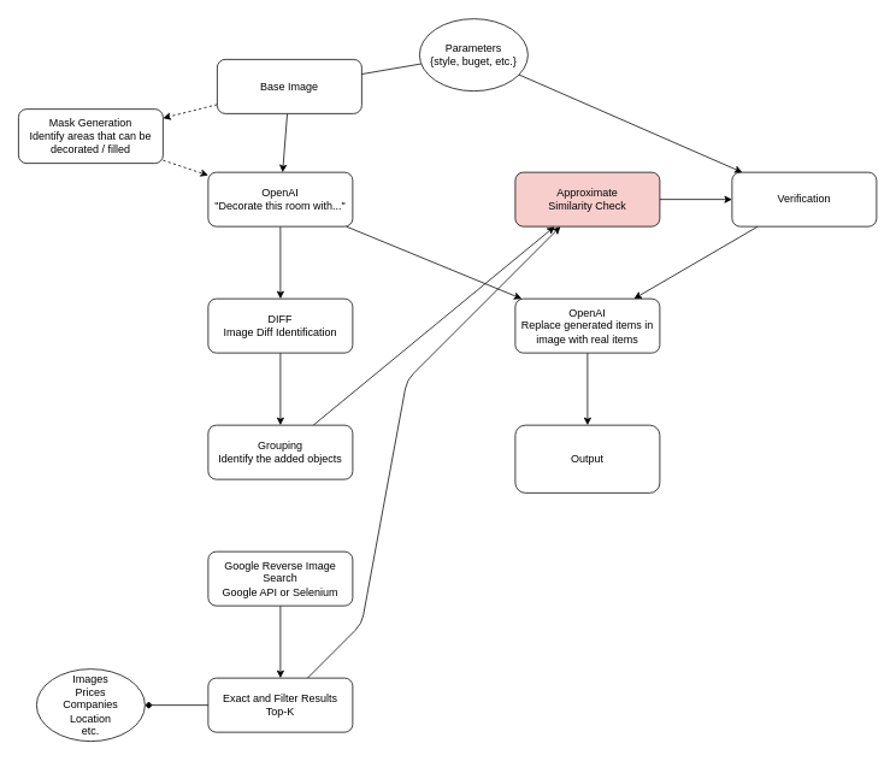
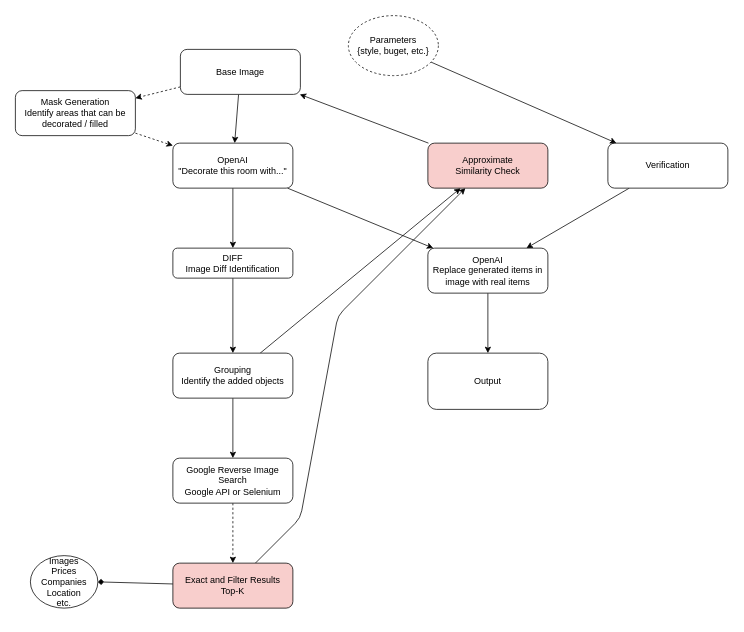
  <mxCell id="0" />
  <mxCell id="1" parent="0" />
  <mxCell id="2" style="edgeStyle=none;html=1;" edge="1" parent="1" source="4" target="9"><mxGeometry relative="1" as="geometry" /></mxCell>
  <mxCell id="3" style="edgeStyle=none;html=1;dashed=1;" edge="1" parent="1" source="4" target="6"><mxGeometry relative="1" as="geometry" /></mxCell>
  <mxCell id="4" value="Base Image" style="rounded=1;whiteSpace=wrap;html=1;" vertex="1" parent="1"><mxGeometry x="240" y="65" width="160" height="60" as="geometry" /></mxCell>
  <mxCell id="5" style="edgeStyle=none;html=1;dashed=1;" edge="1" parent="1" source="6" target="9"><mxGeometry relative="1" as="geometry" /></mxCell>
  <mxCell id="6" value="Mask Generation&lt;div&gt;Identify areas that can be decorated / filled&lt;/div&gt;" style="rounded=1;whiteSpace=wrap;html=1;" vertex="1" parent="1"><mxGeometry x="20" y="120" width="160" height="60" as="geometry" /></mxCell>
  <mxCell id="7" style="edgeStyle=none;html=1;" edge="1" parent="1" source="9" target="11"><mxGeometry relative="1" as="geometry" /></mxCell>
  <mxCell id="8" style="edgeStyle=none;html=1;" edge="1" parent="1" source="9" target="29"><mxGeometry relative="1" as="geometry" /></mxCell>
  <mxCell id="9" value="OpenAI&lt;div&gt;&quot;Decorate this room with...&quot;&lt;/div&gt;" style="rounded=1;whiteSpace=wrap;html=1;" vertex="1" parent="1"><mxGeometry x="230" y="190" width="160" height="60" as="geometry" /></mxCell>
  <mxCell id="10" style="edgeStyle=none;html=1;" edge="1" parent="1" source="11" target="14"><mxGeometry relative="1" as="geometry" /></mxCell>
- <mxCell id="11" value="&lt;div&gt;DIFF&lt;/div&gt;Image Diff Identification" style="rounded=1;whiteSpace=wrap;html=1;" vertex="1" parent="1"><mxGeometry x="230" y="330" width="160" height="60" as="geometry" /></mxCell>
+ <mxCell id="11" value="&lt;div&gt;DIFF&lt;/div&gt;Image Diff Identification" style="rounded=1;whiteSpace=wrap;html=1;" vertex="1" parent="1"><mxGeometry x="230" y="330" width="160" height="40" as="geometry" /></mxCell>
+ <mxCell id="12" style="edgeStyle=none;html=1;" edge="1" parent="1" source="14" target="16"><mxGeometry relative="1" as="geometry" /></mxCell>
  <mxCell id="13" style="edgeStyle=none;html=1;" edge="1" parent="1" source="14" target="22"><mxGeometry relative="1" as="geometry" /></mxCell>
  <mxCell id="14" value="Grouping&lt;div&gt;&lt;div&gt;&lt;/div&gt;&lt;div&gt;Identify the added objects&lt;/div&gt;&lt;/div&gt;" style="rounded=1;whiteSpace=wrap;html=1;" vertex="1" parent="1"><mxGeometry x="230" y="470" width="160" height="60" as="geometry" /></mxCell>
- <mxCell id="15" style="edgeStyle=none;html=1;" edge="1" parent="1" source="16" target="19"><mxGeometry relative="1" as="geometry" /></mxCell>
+ <mxCell id="15" style="edgeStyle=none;html=1;dashed=1;" edge="1" parent="1" source="16" target="19"><mxGeometry relative="1" as="geometry" /></mxCell>
  <mxCell id="16" value="Google Reverse Image Search&lt;div&gt;Google API or Selenium&lt;/div&gt;" style="rounded=1;whiteSpace=wrap;html=1;" vertex="1" parent="1"><mxGeometry x="230" y="610" width="160" height="60" as="geometry" /></mxCell>
  <mxCell id="17" style="edgeStyle=none;html=1;entryX=1;entryY=0.5;entryDx=0;entryDy=0;endArrow=diamond;" edge="1" parent="1" source="19" target="20"><mxGeometry relative="1" as="geometry" /></mxCell>
  <mxCell id="18" style="edgeStyle=none;html=1;" edge="1" parent="1" source="19" target="22"><mxGeometry relative="1" as="geometry"><Array as="points"><mxPoint x="400" y="690" /><mxPoint x="450" y="420" /></Array></mxGeometry></mxCell>
- <mxCell id="19" value="Exact and Filter Results&lt;div&gt;&lt;span style=&quot;background-color: transparent;&quot;&gt;Top-K&lt;/span&gt;&lt;br&gt;&lt;/div&gt;" style="rounded=1;whiteSpace=wrap;html=1;" vertex="1" parent="1"><mxGeometry x="230" y="750" width="160" height="60" as="geometry" /></mxCell>
- <mxCell id="20" value="Images&lt;div&gt;Prices&lt;/div&gt;&lt;div&gt;Companies&lt;/div&gt;&lt;div&gt;Location&lt;/div&gt;&lt;div&gt;etc.&lt;/div&gt;" style="ellipse;whiteSpace=wrap;html=1;" vertex="1" parent="1"><mxGeometry x="40" y="740" width="120" height="80" as="geometry" /></mxCell>
- <mxCell id="21" style="edgeStyle=none;html=1;" edge="1" parent="1" source="22" target="24"><mxGeometry relative="1" as="geometry" /></mxCell>
+ <mxCell id="19" value="Exact and Filter Results&lt;div&gt;&lt;span style=&quot;background-color: transparent;&quot;&gt;Top-K&lt;/span&gt;&lt;br&gt;&lt;/div&gt;" style="rounded=1;whiteSpace=wrap;html=1;fillColor=#f8cecc;" vertex="1" parent="1"><mxGeometry x="230" y="750" width="160" height="60" as="geometry" /></mxCell>
+ <mxCell id="20" value="Images&lt;div&gt;Prices&lt;/div&gt;&lt;div&gt;Companies&lt;/div&gt;&lt;div&gt;Location&lt;/div&gt;&lt;div&gt;etc.&lt;/div&gt;" style="ellipse;whiteSpace=wrap;html=1;" vertex="1" parent="1"><mxGeometry x="40" y="740" width="90" height="70" as="geometry" /></mxCell>
+ <mxCell id="21" style="edgeStyle=none;html=1;" edge="1" parent="1" source="22" target="4"><mxGeometry relative="1" as="geometry" /></mxCell>
  <mxCell id="22" value="&lt;div&gt;Approximate&lt;/div&gt;&lt;div&gt;Similarity Check&lt;/div&gt;" style="rounded=1;whiteSpace=wrap;html=1;fillColor=#f8cecc;" vertex="1" parent="1"><mxGeometry x="570" y="190" width="160" height="60" as="geometry" /></mxCell>
  <mxCell id="23" style="edgeStyle=none;html=1;" edge="1" parent="1" source="24" target="29"><mxGeometry relative="1" as="geometry" /></mxCell>
  <mxCell id="24" value="&lt;div&gt;Verification&lt;/div&gt;" style="rounded=1;whiteSpace=wrap;html=1;" vertex="1" parent="1"><mxGeometry x="810" y="190" width="160" height="60" as="geometry" /></mxCell>
- <mxCell id="25" style="edgeStyle=none;html=1;endArrow=none;endFill=0;" edge="1" parent="1" source="27" target="4"><mxGeometry relative="1" as="geometry" /></mxCell>
  <mxCell id="26" style="edgeStyle=none;html=1;" edge="1" parent="1" source="27" target="24"><mxGeometry relative="1" as="geometry" /></mxCell>
- <mxCell id="27" value="Parameters&lt;div&gt;{style, buget, etc.}&lt;/div&gt;" style="ellipse;whiteSpace=wrap;html=1;" vertex="1" parent="1"><mxGeometry x="464" y="20" width="120" height="80" as="geometry" /></mxCell>
+ <mxCell id="27" value="Parameters&lt;div&gt;{style, buget, etc.}&lt;/div&gt;" style="ellipse;whiteSpace=wrap;html=1;dashed=1;" vertex="1" parent="1"><mxGeometry x="464" y="20" width="120" height="80" as="geometry" /></mxCell>
  <mxCell id="28" style="edgeStyle=none;html=1;" edge="1" parent="1" source="29" target="30"><mxGeometry relative="1" as="geometry" /></mxCell>
  <mxCell id="29" value="OpenAI&lt;div&gt;Replace generated items in image with real items&lt;/div&gt;" style="rounded=1;whiteSpace=wrap;html=1;" vertex="1" parent="1"><mxGeometry x="570" y="330" width="160" height="60" as="geometry" /></mxCell>
  <mxCell id="30" value="Output" style="rounded=1;whiteSpace=wrap;html=1;" vertex="1" parent="1"><mxGeometry x="570" y="470" width="160" height="75" as="geometry" /></mxCell>
